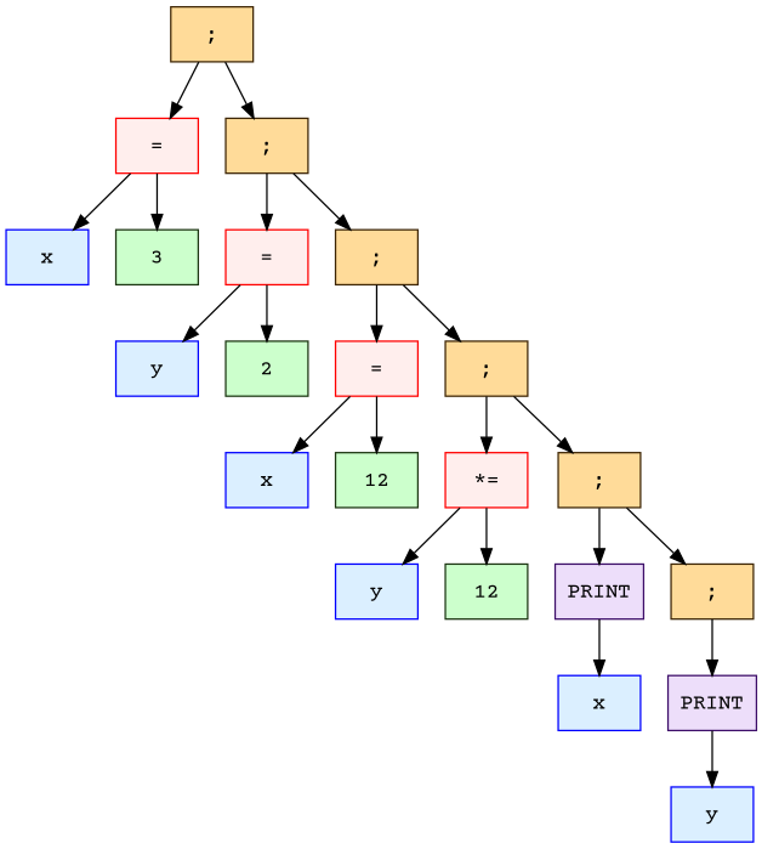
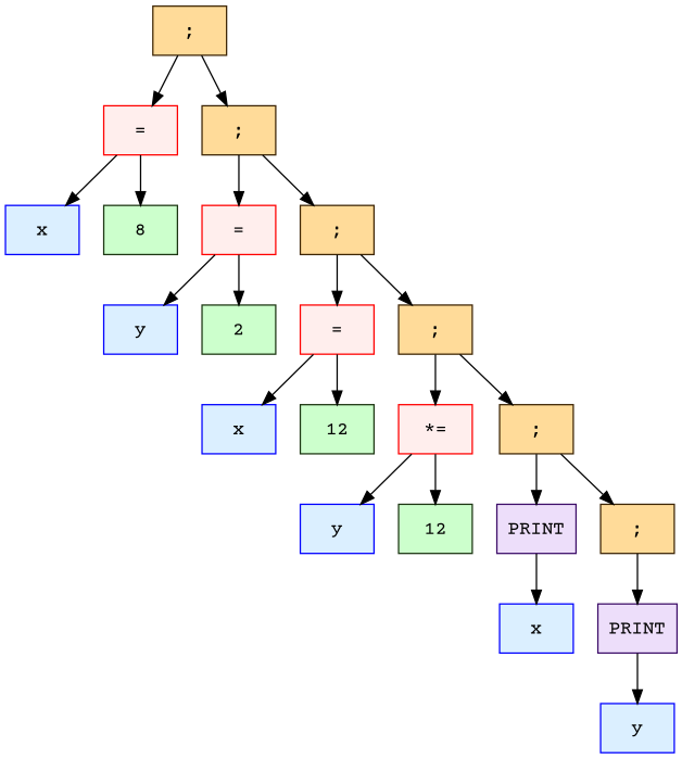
  digraph {
    fontname="Courier Prime"
    node [color=blue fillcolor="#dbefff" shape=record style=filled fontname="Courier Prime"]
    edge [fontname="Courier Prime"]
    n1 [label=x]
    n2 [color=red fillcolor="#ffeeed" label="="]
-   n3 [color="#1c3612" fillcolor="#ccffcc" label=3]
+   n3 [color="#1c3612" fillcolor="#ccffcc" label=8]
    n4 [color="#3d2504" fillcolor="#ffdb99" label=";"]
    n5 [color="#3d2504" fillcolor="#ffdb99" label=";"]
    n6 [color=red fillcolor="#ffeeed" label="="]
    n7 [color="#3d2504" fillcolor="#ffdb99" label=";"]
    n8 [label=y]
    n9 [color="#1c3612" fillcolor="#ccffcc" label=2]
    n10 [color=red fillcolor="#ffeeed" label="="]
    n11 [color="#3d2504" fillcolor="#ffdb99" label=";"]
    n12 [label=x]
    n13 [color="#1c3612" fillcolor="#ccffcc" label=12]
    n14 [color=red fillcolor="#ffeeed" label="*="]
    n15 [color="#3d2504" fillcolor="#ffdb99" label=";"]
    n16 [label=y]
    n17 [color="#1c3612" fillcolor="#ccffcc" label=12]
    n18 [color="#3d0e69" fillcolor="#eddefa" label=PRINT]
    n19 [color="#3d2504" fillcolor="#ffdb99" label=";"]
    n20 [label=x]
    n21 [color="#3d0e69" fillcolor="#eddefa" label=PRINT]
    n22 [label=y]
    n2 -> n1
    n2 -> n3
    n4 -> n2
    n4 -> n5
    n5 -> n6
    n5 -> n7
    n6 -> n8
    n6 -> n9
    n7 -> n10
    n7 -> n11
    n10 -> n12
    n10 -> n13
    n11 -> n14
    n11 -> n15
    n14 -> n16
    n14 -> n17
    n15 -> n18
    n15 -> n19
    n18 -> n20
    n19 -> n21
    n21 -> n22
  }
